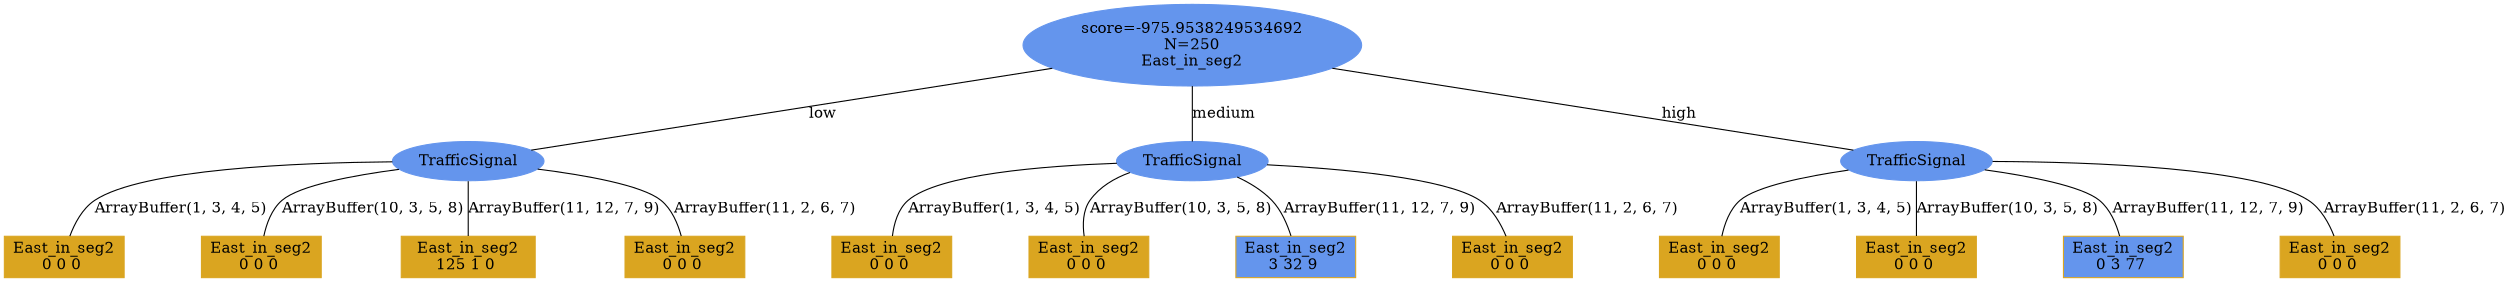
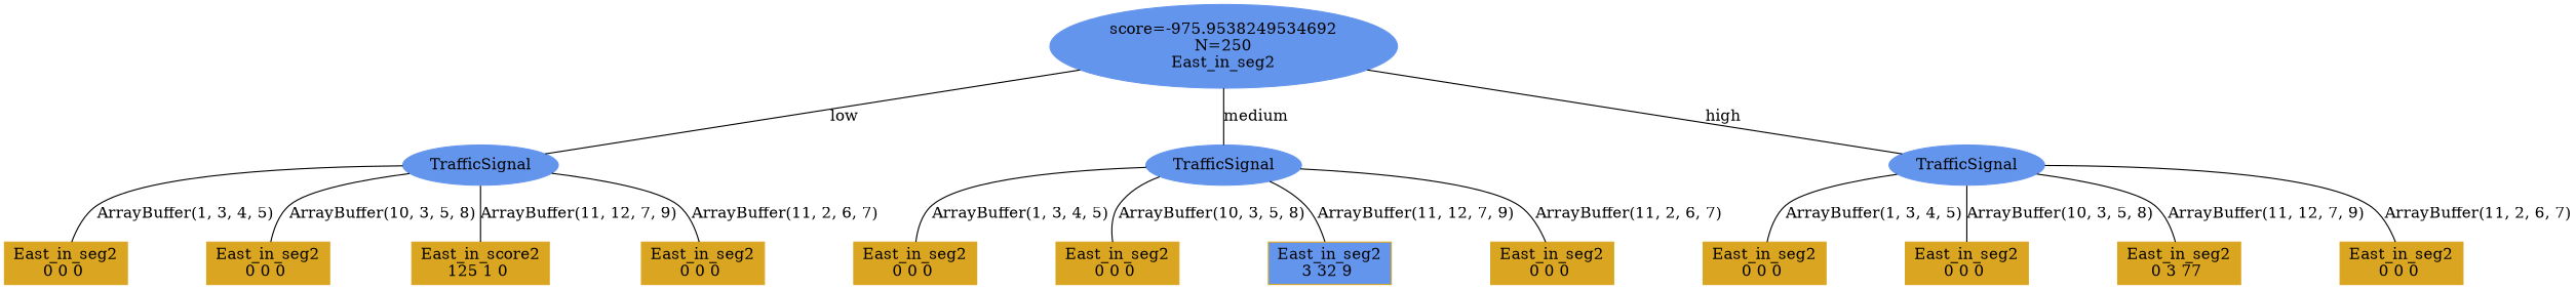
  digraph {
    node [color=goldenrod shape=box style=filled]
    edge [dir=none]
    n1 [color=cornflowerblue label="score=-975.9538249534692\nN=250\nEast_in_seg2" shape=ellipse]
    n2 [color=cornflowerblue label=TrafficSignal shape=ellipse]
    n3 [color=cornflowerblue label=TrafficSignal shape=ellipse]
    n4 [color=cornflowerblue label=TrafficSignal shape=ellipse]
    n5 [label="East_in_seg2\n0 0 0 "]
    n6 [label="East_in_seg2\n0 0 0 "]
-   n7 [label="East_in_seg2\n125 1 0 "]
+   n7 [label="East_in_score2\n125 1 0 "]
    n8 [label="East_in_seg2\n0 0 0 "]
    n9 [label="East_in_seg2\n0 0 0 "]
    n10 [label="East_in_seg2\n0 0 0 "]
    n11 [fillcolor=cornflowerblue label="East_in_seg2\n3 32 9 "]
    n12 [label="East_in_seg2\n0 0 0 "]
    n13 [label="East_in_seg2\n0 0 0 "]
    n14 [label="East_in_seg2\n0 0 0 "]
-   n15 [label="East_in_seg2\n0 3 77 " fillcolor=cornflowerblue]
+   n15 [label="East_in_seg2\n0 3 77 "]
    n16 [label="East_in_seg2\n0 0 0 "]
    subgraph sub_1 {
      rank=same
      n1
    }
    subgraph sub_2 {
      rank=same
      n2
    }
    subgraph sub_3 {
      rank=same
      n3
    }
    subgraph sub_4 {
      rank=same
      n4
    }
    subgraph sub_5 {
      rank=same
      n5
    }
    subgraph sub_6 {
      rank=same
      n6
    }
    subgraph sub_7 {
      rank=same
      n7
    }
    subgraph sub_8 {
      rank=same
      n8
    }
    subgraph sub_9 {
      rank=same
      n9
    }
    subgraph sub_10 {
      rank=same
      n10
    }
    subgraph sub_11 {
      rank=same
      n11
    }
    subgraph sub_12 {
      rank=same
      n12
    }
    subgraph sub_13 {
      rank=same
      n13
    }
    subgraph sub_14 {
      rank=same
      n14
    }
    subgraph sub_15 {
      rank=same
      n15
    }
    subgraph sub_16 {
      rank=same
      n16
    }
    n1 -> n2 [label=low]
    n1 -> n3 [label=medium]
    n1 -> n4 [label=high]
    n2 -> n5 [label="ArrayBuffer(1, 3, 4, 5)"]
    n2 -> n6 [label="ArrayBuffer(10, 3, 5, 8)"]
    n2 -> n7 [label="ArrayBuffer(11, 12, 7, 9)"]
    n2 -> n8 [label="ArrayBuffer(11, 2, 6, 7)"]
    n3 -> n9 [label="ArrayBuffer(1, 3, 4, 5)"]
    n3 -> n10 [label="ArrayBuffer(10, 3, 5, 8)"]
    n3 -> n11 [label="ArrayBuffer(11, 12, 7, 9)"]
    n3 -> n12 [label="ArrayBuffer(11, 2, 6, 7)"]
    n4 -> n13 [label="ArrayBuffer(1, 3, 4, 5)"]
    n4 -> n14 [label="ArrayBuffer(10, 3, 5, 8)"]
    n4 -> n15 [label="ArrayBuffer(11, 12, 7, 9)"]
    n4 -> n16 [label="ArrayBuffer(11, 2, 6, 7)"]
  }
